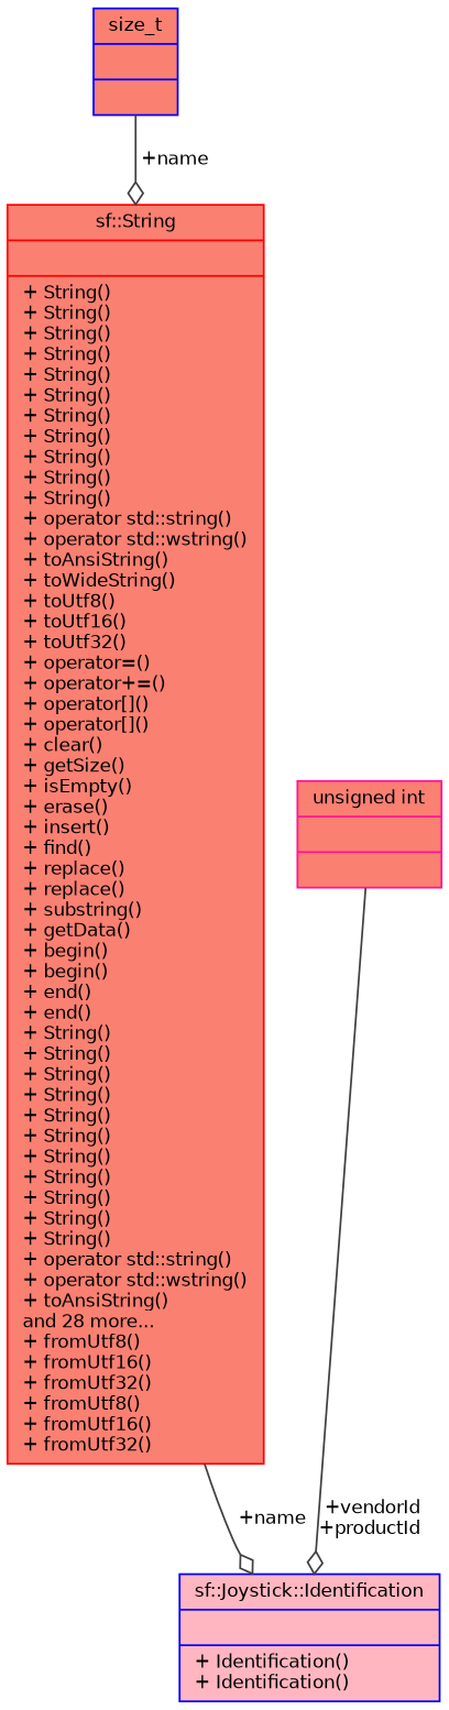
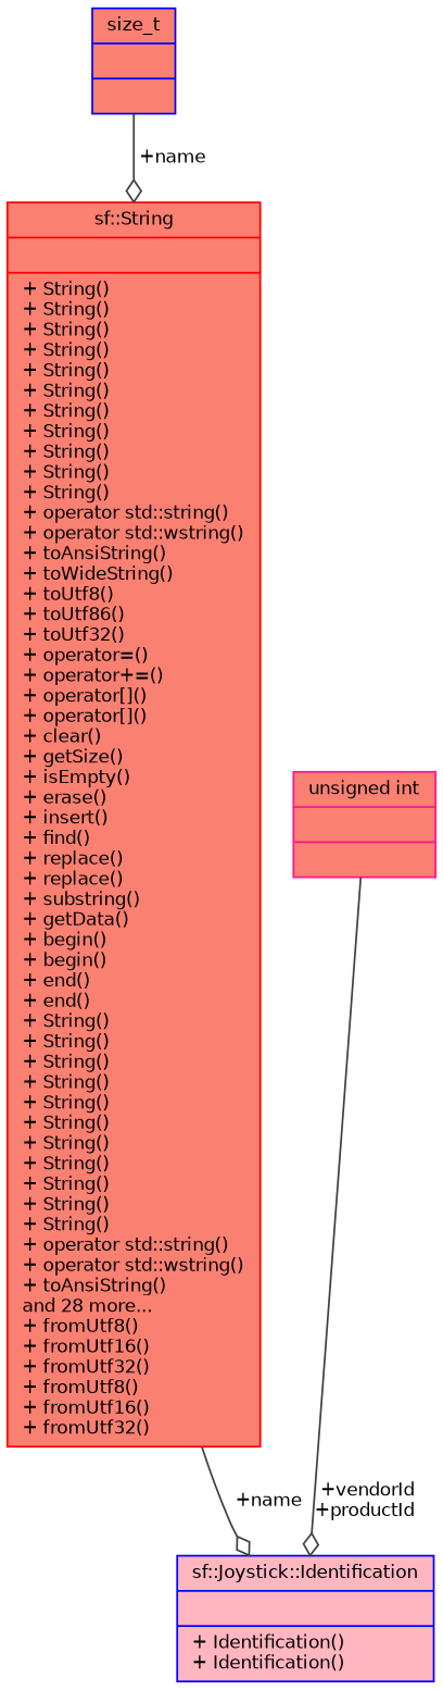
  digraph {
    node [color=blue fillcolor=salmon fontname=Helvetica fontsize=10 shape=record style=filled]
    edge [arrowhead=odiamond color=grey25 fontname=Helvetica fontsize=10 labelfontname=Helvetica labelfontsize=10 style=solid]
    n1 [fillcolor=lightpink fontcolor=black height=0.2 label="{sf::Joystick::Identification\n||+ Identification()\l+ Identification()\l}" width=0.4]
-   n2 [color=red height=0.2 label="{sf::String\n||+ String()\l+ String()\l+ String()\l+ String()\l+ String()\l+ String()\l+ String()\l+ String()\l+ String()\l+ String()\l+ String()\l+ operator std::string()\l+ operator std::wstring()\l+ toAnsiString()\l+ toWideString()\l+ toUtf8()\l+ toUtf16()\l+ toUtf32()\l+ operator=()\l+ operator+=()\l+ operator[]()\l+ operator[]()\l+ clear()\l+ getSize()\l+ isEmpty()\l+ erase()\l+ insert()\l+ find()\l+ replace()\l+ replace()\l+ substring()\l+ getData()\l+ begin()\l+ begin()\l+ end()\l+ end()\l+ String()\l+ String()\l+ String()\l+ String()\l+ String()\l+ String()\l+ String()\l+ String()\l+ String()\l+ String()\l+ String()\l+ operator std::string()\l+ operator std::wstring()\l+ toAnsiString()\land 28 more...\l+ fromUtf8()\l+ fromUtf16()\l+ fromUtf32()\l+ fromUtf8()\l+ fromUtf16()\l+ fromUtf32()\l}" width=0.4]
+   n2 [color=red height=0.2 label="{sf::String\n||+ String()\l+ String()\l+ String()\l+ String()\l+ String()\l+ String()\l+ String()\l+ String()\l+ String()\l+ String()\l+ String()\l+ operator std::string()\l+ operator std::wstring()\l+ toAnsiString()\l+ toWideString()\l+ toUtf8()\l+ toUtf86()\l+ toUtf32()\l+ operator=()\l+ operator+=()\l+ operator[]()\l+ operator[]()\l+ clear()\l+ getSize()\l+ isEmpty()\l+ erase()\l+ insert()\l+ find()\l+ replace()\l+ replace()\l+ substring()\l+ getData()\l+ begin()\l+ begin()\l+ end()\l+ end()\l+ String()\l+ String()\l+ String()\l+ String()\l+ String()\l+ String()\l+ String()\l+ String()\l+ String()\l+ String()\l+ String()\l+ operator std::string()\l+ operator std::wstring()\l+ toAnsiString()\land 28 more...\l+ fromUtf8()\l+ fromUtf16()\l+ fromUtf32()\l+ fromUtf8()\l+ fromUtf16()\l+ fromUtf32()\l}" width=0.4]
    n3 [height=0.2 label="{size_t\n||}" width=0.4]
    n4 [color=deeppink height=0.2 label="{unsigned int\n||}" width=0.4]
    n2 -> n1 [label=" +name"]
    n3 -> n2 [label=" +name"]
    n4 -> n1 [label=" +vendorId\n+productId"]
  }
